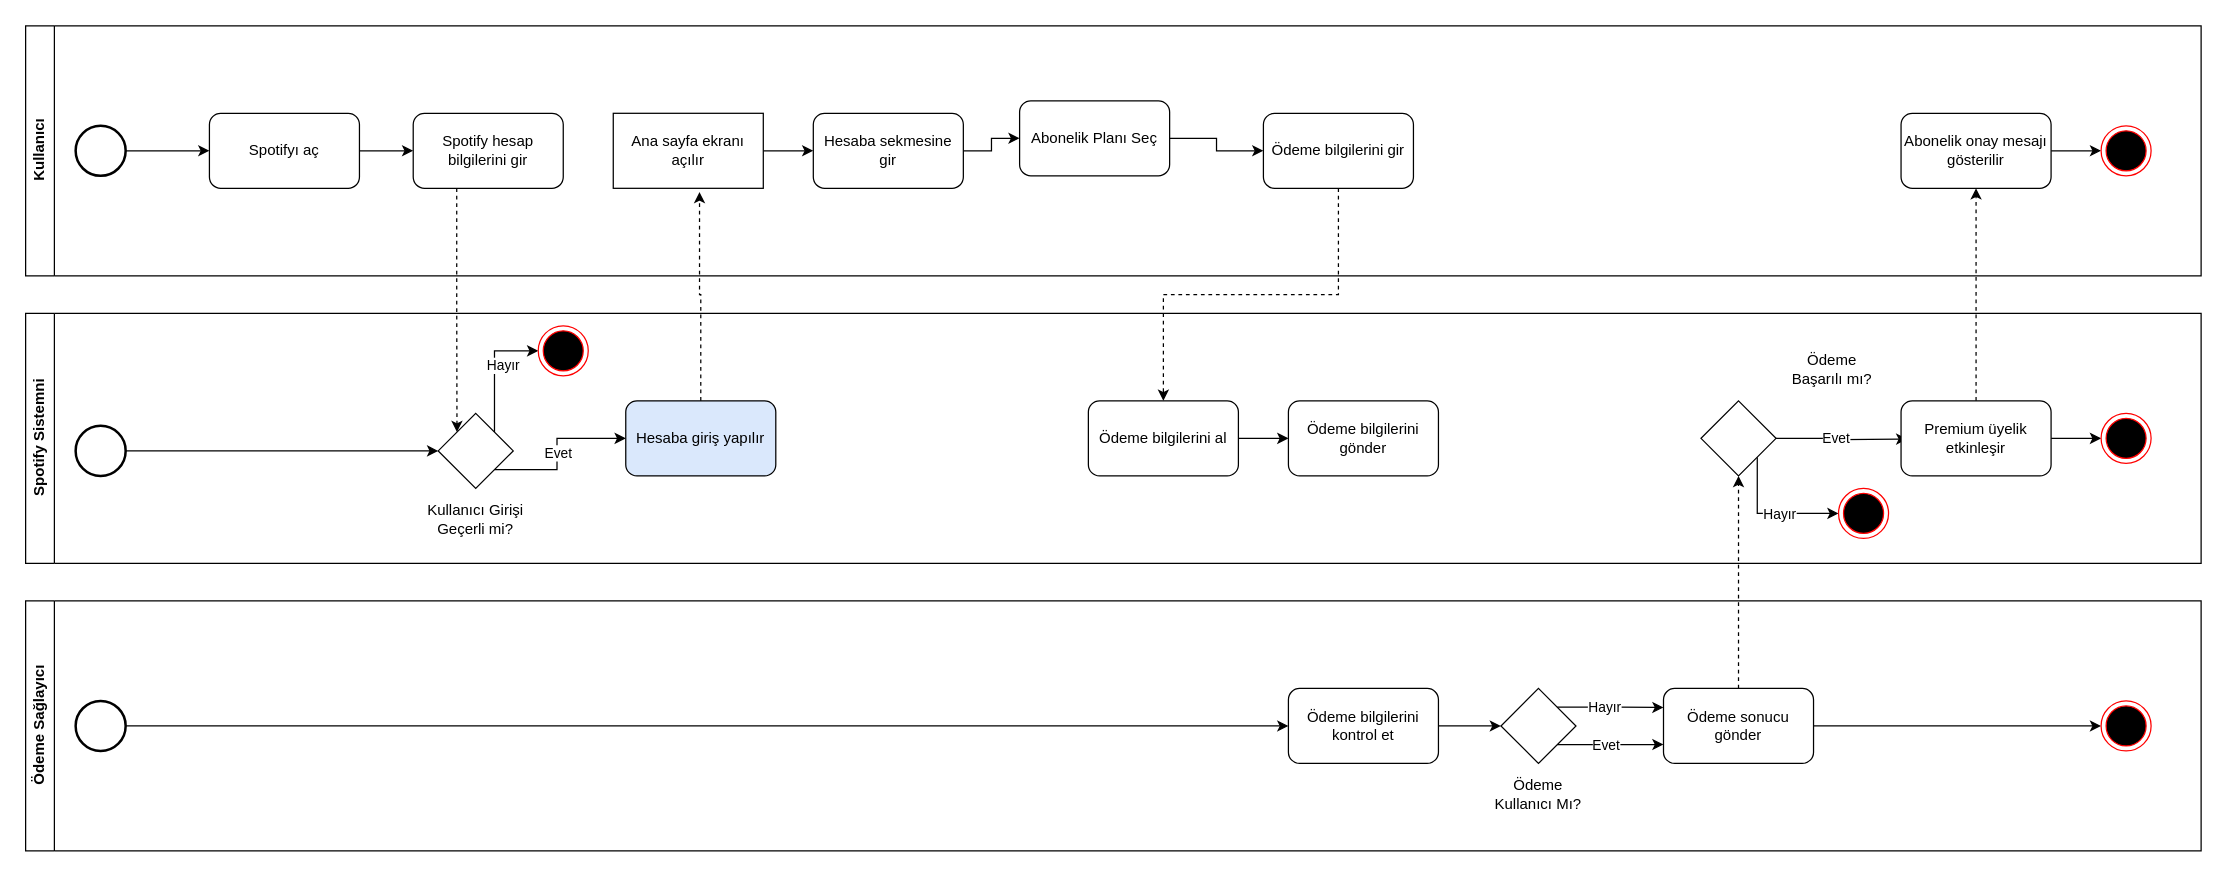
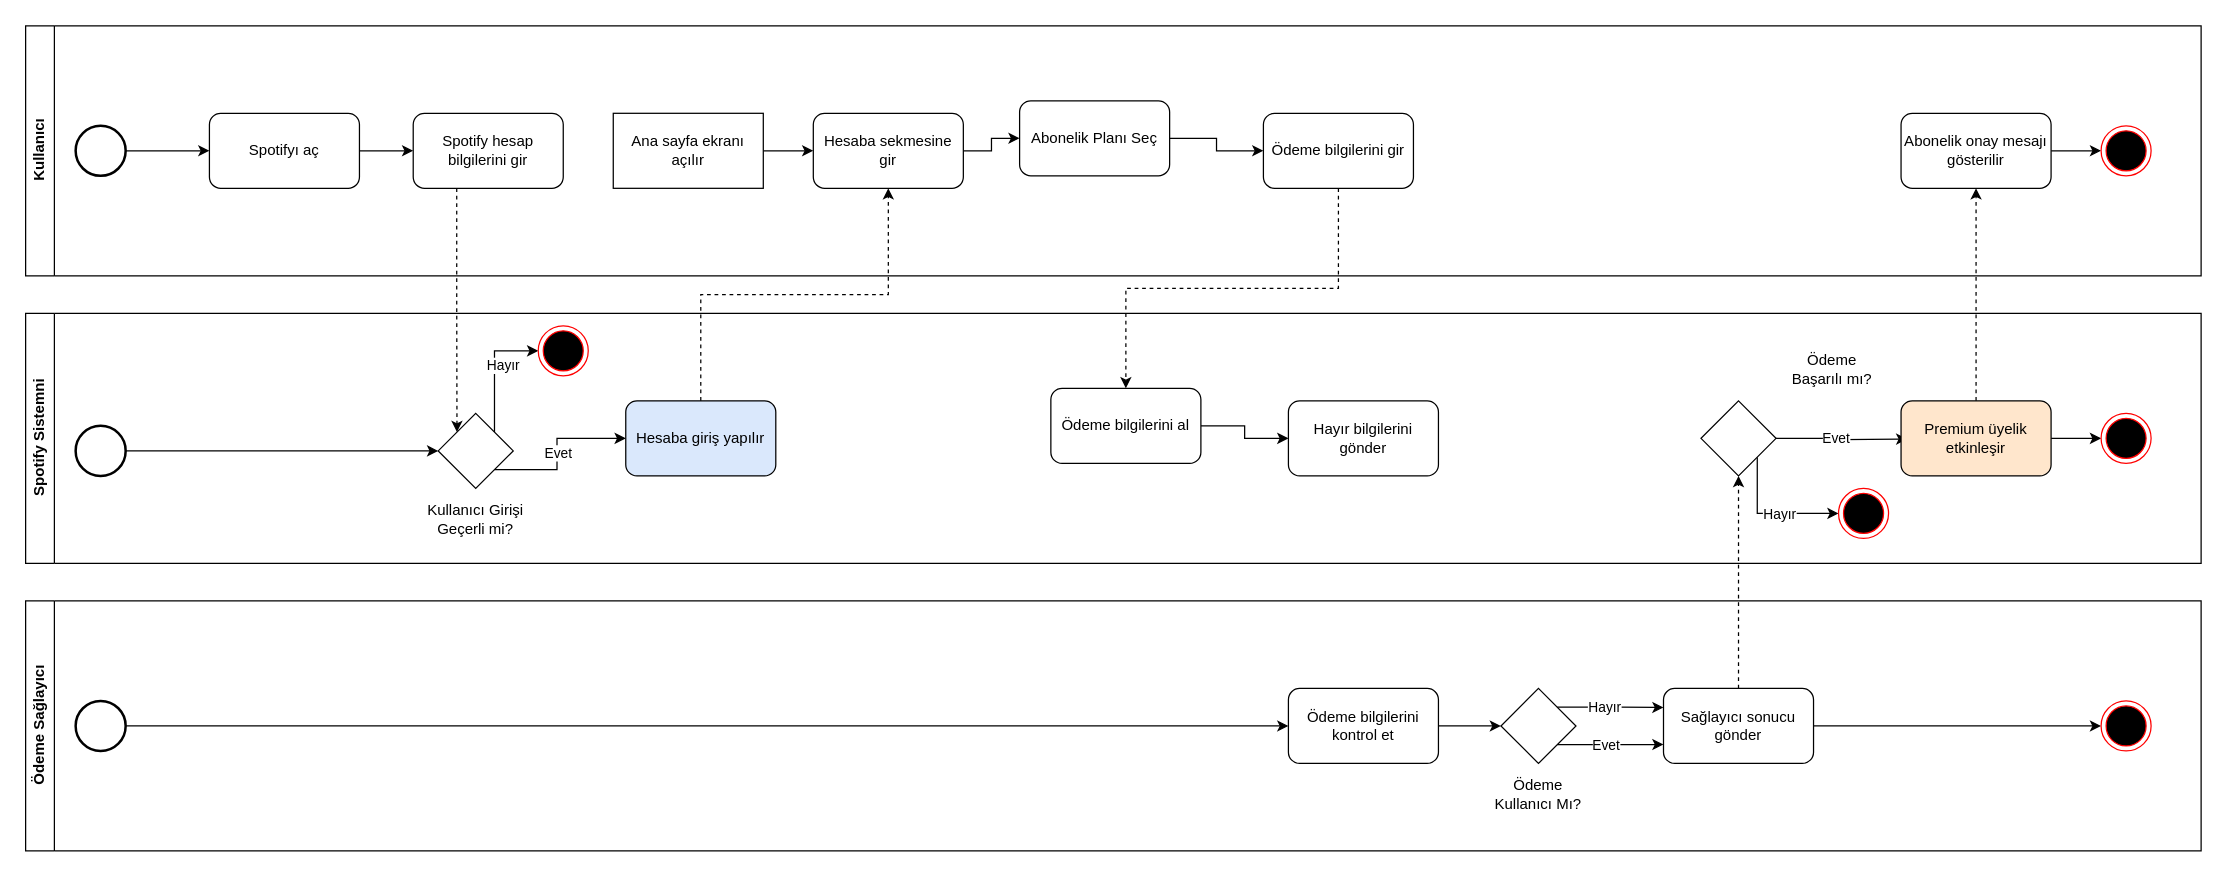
  <mxCell id="0" />
  <mxCell id="1" parent="0" />
  <mxCell id="2" value="Kullanıcı" style="swimlane;horizontal=0;whiteSpace=wrap;html=1;" parent="1" vertex="1"><mxGeometry x="20" y="20" width="1740" height="200" as="geometry" /></mxCell>
  <mxCell id="3" style="edgeStyle=orthogonalEdgeStyle;rounded=0;orthogonalLoop=1;jettySize=auto;html=1;entryX=0;entryY=0.5;entryDx=0;entryDy=0;" parent="2" source="4" target="5" edge="1"><mxGeometry relative="1" as="geometry" /></mxCell>
  <mxCell id="4" value="" style="strokeWidth=2;html=1;shape=mxgraph.flowchart.start_2;whiteSpace=wrap;" parent="2" vertex="1"><mxGeometry x="40" y="80" width="40" height="40" as="geometry" /></mxCell>
  <mxCell id="5" value="Spotifyı aç" style="rounded=1;whiteSpace=wrap;html=1;" parent="2" vertex="1"><mxGeometry x="147" y="70" width="120" height="60" as="geometry" /></mxCell>
  <mxCell id="6" style="edgeStyle=orthogonalEdgeStyle;rounded=0;orthogonalLoop=1;jettySize=auto;html=1;entryX=0;entryY=0.5;entryDx=0;entryDy=0;" parent="2" source="7" target="9" edge="1"><mxGeometry relative="1" as="geometry"><mxPoint x="1000" y="100" as="targetPoint" /></mxGeometry></mxCell>
  <mxCell id="7" value="Hesaba sekmesine gir" style="rounded=1;whiteSpace=wrap;html=1;" parent="2" vertex="1"><mxGeometry x="630" y="70" width="120" height="60" as="geometry" /></mxCell>
  <mxCell id="8" style="edgeStyle=orthogonalEdgeStyle;rounded=0;orthogonalLoop=1;jettySize=auto;html=1;entryX=0;entryY=0.5;entryDx=0;entryDy=0;" parent="2" source="9" target="12" edge="1"><mxGeometry relative="1" as="geometry"><mxPoint x="980" y="100" as="targetPoint" /></mxGeometry></mxCell>
  <mxCell id="9" value="Abonelik Planı Seç" style="rounded=1;whiteSpace=wrap;html=1;" parent="2" vertex="1"><mxGeometry x="795" y="60" width="120" height="60" as="geometry" /></mxCell>
  <mxCell id="10" value="Spotify hesap bilgilerini gir" style="rounded=1;whiteSpace=wrap;html=1;" parent="2" vertex="1"><mxGeometry x="310" y="70" width="120" height="60" as="geometry" /></mxCell>
  <mxCell id="11" style="edgeStyle=orthogonalEdgeStyle;rounded=0;orthogonalLoop=1;jettySize=auto;html=1;" parent="2" source="5" target="10" edge="1"><mxGeometry relative="1" as="geometry"><mxPoint x="320" y="100" as="targetPoint" /></mxGeometry></mxCell>
  <mxCell id="12" value="Ödeme bilgilerini gir" style="rounded=1;whiteSpace=wrap;html=1;" parent="2" vertex="1"><mxGeometry x="990" y="70" width="120" height="60" as="geometry" /></mxCell>
  <mxCell id="13" style="edgeStyle=orthogonalEdgeStyle;rounded=0;orthogonalLoop=1;jettySize=auto;html=1;entryX=0;entryY=0.5;entryDx=0;entryDy=0;" parent="2" source="14" target="15" edge="1"><mxGeometry relative="1" as="geometry"><mxPoint x="1510" y="100" as="targetPoint" /></mxGeometry></mxCell>
  <mxCell id="14" value="Abonelik onay mesajı gösterilir" style="rounded=1;whiteSpace=wrap;html=1;" parent="2" vertex="1"><mxGeometry x="1500" y="70" width="120" height="60" as="geometry" /></mxCell>
  <mxCell id="15" value="" style="ellipse;html=1;shape=endState;fillColor=#000000;strokeColor=#ff0000;" parent="2" vertex="1"><mxGeometry x="1660" y="80" width="40" height="40" as="geometry" /></mxCell>
  <mxCell id="16" style="edgeStyle=orthogonalEdgeStyle;rounded=0;orthogonalLoop=1;jettySize=auto;html=1;exitX=1;exitY=0.5;exitDx=0;exitDy=0;entryX=0;entryY=0.5;entryDx=0;entryDy=0;" edge="1" parent="2" source="17" target="7"><mxGeometry relative="1" as="geometry" /></mxCell>
  <mxCell id="17" value="Ana sayfa ekranı açılır" style="whiteSpace=wrap;html=1;rounded=0;" vertex="1" parent="2"><mxGeometry x="470" y="70" width="120" height="60" as="geometry" /></mxCell>
  <mxCell id="18" value="Spotify Sistemni" style="swimlane;horizontal=0;whiteSpace=wrap;html=1;" parent="1" vertex="1"><mxGeometry x="20" y="250" width="1740" height="200" as="geometry" /></mxCell>
  <mxCell id="19" style="edgeStyle=orthogonalEdgeStyle;rounded=0;orthogonalLoop=1;jettySize=auto;html=1;entryX=0;entryY=0.5;entryDx=0;entryDy=0;" parent="18" source="20" target="25" edge="1"><mxGeometry relative="1" as="geometry"><mxPoint x="310" y="110" as="targetPoint" /></mxGeometry></mxCell>
  <mxCell id="20" value="" style="strokeWidth=2;html=1;shape=mxgraph.flowchart.start_2;whiteSpace=wrap;" parent="18" vertex="1"><mxGeometry x="40" y="90" width="40" height="40" as="geometry" /></mxCell>
  <mxCell id="21" style="edgeStyle=orthogonalEdgeStyle;rounded=0;orthogonalLoop=1;jettySize=auto;html=1;exitX=1;exitY=1;exitDx=0;exitDy=0;entryX=0;entryY=0.5;entryDx=0;entryDy=0;" parent="18" source="25" target="28" edge="1"><mxGeometry relative="1" as="geometry"><mxPoint x="460" y="125.5" as="targetPoint" /><Array as="points"><mxPoint x="425" y="125" /><mxPoint x="425" y="100" /></Array></mxGeometry></mxCell>
  <mxCell id="22" value="Evet" style="edgeLabel;html=1;align=center;verticalAlign=middle;resizable=0;points=[];" parent="21" vertex="1" connectable="0"><mxGeometry x="-0.023" y="-1" relative="1" as="geometry"><mxPoint x="-1" as="offset" /></mxGeometry></mxCell>
  <mxCell id="23" style="edgeStyle=orthogonalEdgeStyle;rounded=0;orthogonalLoop=1;jettySize=auto;html=1;exitX=1;exitY=0;exitDx=0;exitDy=0;entryX=0;entryY=0.5;entryDx=0;entryDy=0;" parent="18" source="25" target="27" edge="1"><mxGeometry relative="1" as="geometry"><mxPoint x="510" y="30" as="targetPoint" /><Array as="points"><mxPoint x="375" y="30" /></Array></mxGeometry></mxCell>
  <mxCell id="24" value="Hayır" style="edgeLabel;html=1;align=center;verticalAlign=middle;resizable=0;points=[];" parent="23" vertex="1" connectable="0"><mxGeometry x="0.07" y="-6" relative="1" as="geometry"><mxPoint as="offset" /></mxGeometry></mxCell>
  <mxCell id="25" value="" style="rhombus;whiteSpace=wrap;html=1;" parent="18" vertex="1"><mxGeometry x="330" y="80" width="60" height="60" as="geometry" /></mxCell>
  <mxCell id="26" value="Kullanıcı Girişi Geçerli mi?" style="text;html=1;align=center;verticalAlign=middle;whiteSpace=wrap;rounded=0;" parent="18" vertex="1"><mxGeometry x="310" y="150" width="100" height="30" as="geometry" /></mxCell>
  <mxCell id="27" value="" style="ellipse;html=1;shape=endState;fillColor=#000000;strokeColor=#ff0000;" parent="18" vertex="1"><mxGeometry x="410" y="10" width="40" height="40" as="geometry" /></mxCell>
  <mxCell id="28" value="Hesaba giriş yapılır" style="rounded=1;whiteSpace=wrap;html=1;fillColor=#dae8fc;" parent="18" vertex="1"><mxGeometry x="480" y="70" width="120" height="60" as="geometry" /></mxCell>
  <mxCell id="29" style="edgeStyle=orthogonalEdgeStyle;rounded=0;orthogonalLoop=1;jettySize=auto;html=1;entryX=0;entryY=0.5;entryDx=0;entryDy=0;" parent="18" source="30" target="41" edge="1"><mxGeometry relative="1" as="geometry"><mxPoint x="1040" y="100" as="targetPoint" /></mxGeometry></mxCell>
- <mxCell id="30" value="Ödeme bilgilerini al" style="rounded=1;whiteSpace=wrap;html=1;" parent="18" vertex="1"><mxGeometry x="850" y="70" width="120" height="60" as="geometry" /></mxCell>
+ <mxCell id="30" value="Ödeme bilgilerini al" style="rounded=1;whiteSpace=wrap;html=1;" parent="18" vertex="1"><mxGeometry x="820" y="60" width="120" height="60" as="geometry" /></mxCell>
  <mxCell id="31" style="edgeStyle=orthogonalEdgeStyle;rounded=0;orthogonalLoop=1;jettySize=auto;html=1;exitX=1;exitY=0.5;exitDx=0;exitDy=0;" parent="18" source="35" edge="1"><mxGeometry relative="1" as="geometry"><mxPoint x="1505" y="100.5" as="targetPoint" /></mxGeometry></mxCell>
  <mxCell id="32" value="Evet" style="edgeLabel;html=1;align=center;verticalAlign=middle;resizable=0;points=[];" parent="31" vertex="1" connectable="0"><mxGeometry x="-0.099" y="1" relative="1" as="geometry"><mxPoint x="-1" as="offset" /></mxGeometry></mxCell>
  <mxCell id="33" style="edgeStyle=orthogonalEdgeStyle;rounded=0;orthogonalLoop=1;jettySize=auto;html=1;exitX=1;exitY=1;exitDx=0;exitDy=0;entryX=0;entryY=0.5;entryDx=0;entryDy=0;" parent="18" source="35" target="36" edge="1"><mxGeometry relative="1" as="geometry"><Array as="points"><mxPoint x="1385" y="160" /></Array></mxGeometry></mxCell>
  <mxCell id="34" value="Hayır" style="edgeLabel;html=1;align=center;verticalAlign=middle;resizable=0;points=[];" parent="33" vertex="1" connectable="0"><mxGeometry x="0.121" relative="1" as="geometry"><mxPoint as="offset" /></mxGeometry></mxCell>
  <mxCell id="35" value="" style="rhombus;whiteSpace=wrap;html=1;" parent="18" vertex="1"><mxGeometry x="1340" y="70" width="60" height="60" as="geometry" /></mxCell>
  <mxCell id="36" value="" style="ellipse;html=1;shape=endState;fillColor=#000000;strokeColor=#ff0000;" parent="18" vertex="1"><mxGeometry x="1450" y="140" width="40" height="40" as="geometry" /></mxCell>
  <mxCell id="37" value="Ödeme Başarılı mı?" style="text;html=1;align=center;verticalAlign=middle;whiteSpace=wrap;rounded=0;" parent="18" vertex="1"><mxGeometry x="1410" y="30" width="70" height="30" as="geometry" /></mxCell>
  <mxCell id="38" style="edgeStyle=orthogonalEdgeStyle;rounded=0;orthogonalLoop=1;jettySize=auto;html=1;entryX=0;entryY=0.5;entryDx=0;entryDy=0;" parent="18" source="39" target="40" edge="1"><mxGeometry relative="1" as="geometry"><mxPoint x="1510" y="100" as="targetPoint" /></mxGeometry></mxCell>
- <mxCell id="39" value="Premium üyelik etkinleşir" style="rounded=1;whiteSpace=wrap;html=1;" parent="18" vertex="1"><mxGeometry x="1500" y="70" width="120" height="60" as="geometry" /></mxCell>
+ <mxCell id="39" value="Premium üyelik etkinleşir" style="rounded=1;whiteSpace=wrap;html=1;fillColor=#ffe6cc;" parent="18" vertex="1"><mxGeometry x="1500" y="70" width="120" height="60" as="geometry" /></mxCell>
  <mxCell id="40" value="" style="ellipse;html=1;shape=endState;fillColor=#000000;strokeColor=#ff0000;" parent="18" vertex="1"><mxGeometry x="1660" y="80" width="40" height="40" as="geometry" /></mxCell>
- <mxCell id="41" value="Ödeme bilgilerini gönder" style="rounded=1;whiteSpace=wrap;html=1;" parent="18" vertex="1"><mxGeometry x="1010" y="70" width="120" height="60" as="geometry" /></mxCell>
+ <mxCell id="41" value="Hayır bilgilerini gönder" style="rounded=1;whiteSpace=wrap;html=1;" parent="18" vertex="1"><mxGeometry x="1010" y="70" width="120" height="60" as="geometry" /></mxCell>
  <mxCell id="42" value="Ödeme Sağlayıcı" style="swimlane;horizontal=0;whiteSpace=wrap;html=1;" parent="1" vertex="1"><mxGeometry x="20" y="480" width="1740" height="200" as="geometry" /></mxCell>
  <mxCell id="43" style="edgeStyle=orthogonalEdgeStyle;rounded=0;orthogonalLoop=1;jettySize=auto;html=1;entryX=0;entryY=0.5;entryDx=0;entryDy=0;" parent="42" source="44" target="46" edge="1"><mxGeometry relative="1" as="geometry"><mxPoint x="840" y="100" as="targetPoint" /></mxGeometry></mxCell>
  <mxCell id="44" value="" style="strokeWidth=2;html=1;shape=mxgraph.flowchart.start_2;whiteSpace=wrap;" parent="42" vertex="1"><mxGeometry x="40" y="80" width="40" height="40" as="geometry" /></mxCell>
  <mxCell id="45" style="edgeStyle=orthogonalEdgeStyle;rounded=0;orthogonalLoop=1;jettySize=auto;html=1;entryX=0;entryY=0.5;entryDx=0;entryDy=0;" parent="42" source="46" target="51" edge="1"><mxGeometry relative="1" as="geometry"><mxPoint x="1180" y="100" as="targetPoint" /></mxGeometry></mxCell>
  <mxCell id="46" value="Ödeme bilgilerini kontrol et" style="rounded=1;whiteSpace=wrap;html=1;" parent="42" vertex="1"><mxGeometry x="1010" y="70" width="120" height="60" as="geometry" /></mxCell>
  <mxCell id="47" style="edgeStyle=orthogonalEdgeStyle;rounded=0;orthogonalLoop=1;jettySize=auto;html=1;exitX=1;exitY=0;exitDx=0;exitDy=0;" parent="42" source="51" edge="1"><mxGeometry relative="1" as="geometry"><mxPoint x="1310" y="85.304" as="targetPoint" /></mxGeometry></mxCell>
  <mxCell id="48" value="Hayır" style="edgeLabel;html=1;align=center;verticalAlign=middle;resizable=0;points=[];" parent="47" vertex="1" connectable="0"><mxGeometry x="-0.133" y="1" relative="1" as="geometry"><mxPoint as="offset" /></mxGeometry></mxCell>
  <mxCell id="49" style="edgeStyle=orthogonalEdgeStyle;rounded=0;orthogonalLoop=1;jettySize=auto;html=1;exitX=1;exitY=1;exitDx=0;exitDy=0;" parent="42" source="51" edge="1"><mxGeometry relative="1" as="geometry"><mxPoint x="1310" y="114.87" as="targetPoint" /></mxGeometry></mxCell>
  <mxCell id="50" value="Evet" style="edgeLabel;html=1;align=center;verticalAlign=middle;resizable=0;points=[];" parent="49" vertex="1" connectable="0"><mxGeometry x="-0.232" relative="1" as="geometry"><mxPoint x="5" as="offset" /></mxGeometry></mxCell>
  <mxCell id="51" value="" style="rhombus;whiteSpace=wrap;html=1;" parent="42" vertex="1"><mxGeometry x="1180" y="70" width="60" height="60" as="geometry" /></mxCell>
  <mxCell id="52" value="Ödeme Kullanıcı Mı?" style="text;html=1;align=center;verticalAlign=middle;whiteSpace=wrap;rounded=0;" parent="42" vertex="1"><mxGeometry x="1165" y="140" width="90" height="30" as="geometry" /></mxCell>
  <mxCell id="53" style="edgeStyle=orthogonalEdgeStyle;rounded=0;orthogonalLoop=1;jettySize=auto;html=1;" parent="42" source="54" target="55" edge="1"><mxGeometry relative="1" as="geometry"><mxPoint x="1510" y="100" as="targetPoint" /></mxGeometry></mxCell>
- <mxCell id="54" value="Ödeme sonucu gönder" style="rounded=1;whiteSpace=wrap;html=1;" parent="42" vertex="1"><mxGeometry x="1310" y="70" width="120" height="60" as="geometry" /></mxCell>
+ <mxCell id="54" value="Sağlayıcı sonucu gönder" style="rounded=1;whiteSpace=wrap;html=1;" parent="42" vertex="1"><mxGeometry x="1310" y="70" width="120" height="60" as="geometry" /></mxCell>
  <mxCell id="55" value="" style="ellipse;html=1;shape=endState;fillColor=#000000;strokeColor=#ff0000;" parent="42" vertex="1"><mxGeometry x="1660" y="80" width="40" height="40" as="geometry" /></mxCell>
  <mxCell id="56" style="edgeStyle=orthogonalEdgeStyle;rounded=0;orthogonalLoop=1;jettySize=auto;html=1;exitX=0.29;exitY=0.999;exitDx=0;exitDy=0;entryX=0;entryY=0;entryDx=0;entryDy=0;exitPerimeter=0;dashed=1;" parent="1" source="10" target="25" edge="1"><mxGeometry relative="1" as="geometry" /></mxCell>
  <mxCell id="57" style="edgeStyle=orthogonalEdgeStyle;rounded=0;orthogonalLoop=1;jettySize=auto;html=1;exitX=0.5;exitY=1;exitDx=0;exitDy=0;entryX=0.5;entryY=0;entryDx=0;entryDy=0;dashed=1;" parent="1" source="12" target="30" edge="1"><mxGeometry relative="1" as="geometry" /></mxCell>
  <mxCell id="58" style="edgeStyle=orthogonalEdgeStyle;rounded=0;orthogonalLoop=1;jettySize=auto;html=1;exitX=0.5;exitY=0;exitDx=0;exitDy=0;dashed=1;" parent="1" source="54" target="35" edge="1"><mxGeometry relative="1" as="geometry" /></mxCell>
  <mxCell id="59" style="edgeStyle=orthogonalEdgeStyle;rounded=0;orthogonalLoop=1;jettySize=auto;html=1;entryX=0.5;entryY=1;entryDx=0;entryDy=0;dashed=1;" parent="1" source="39" target="14" edge="1"><mxGeometry relative="1" as="geometry" /></mxCell>
- <mxCell id="60" style="edgeStyle=orthogonalEdgeStyle;rounded=0;orthogonalLoop=1;jettySize=auto;html=1;exitX=0.5;exitY=0;exitDx=0;exitDy=0;entryX=0.575;entryY=1.05;entryDx=0;entryDy=0;entryPerimeter=0;dashed=1;" edge="1" parent="1" source="28" target="17"><mxGeometry relative="1" as="geometry" /></mxCell>
+ <mxCell id="60" style="edgeStyle=orthogonalEdgeStyle;rounded=0;orthogonalLoop=1;jettySize=auto;html=1;exitX=0.5;exitY=0;exitDx=0;exitDy=0;dashed=1;" edge="1" parent="1" source="28" target="7"><mxGeometry relative="1" as="geometry" /></mxCell>
